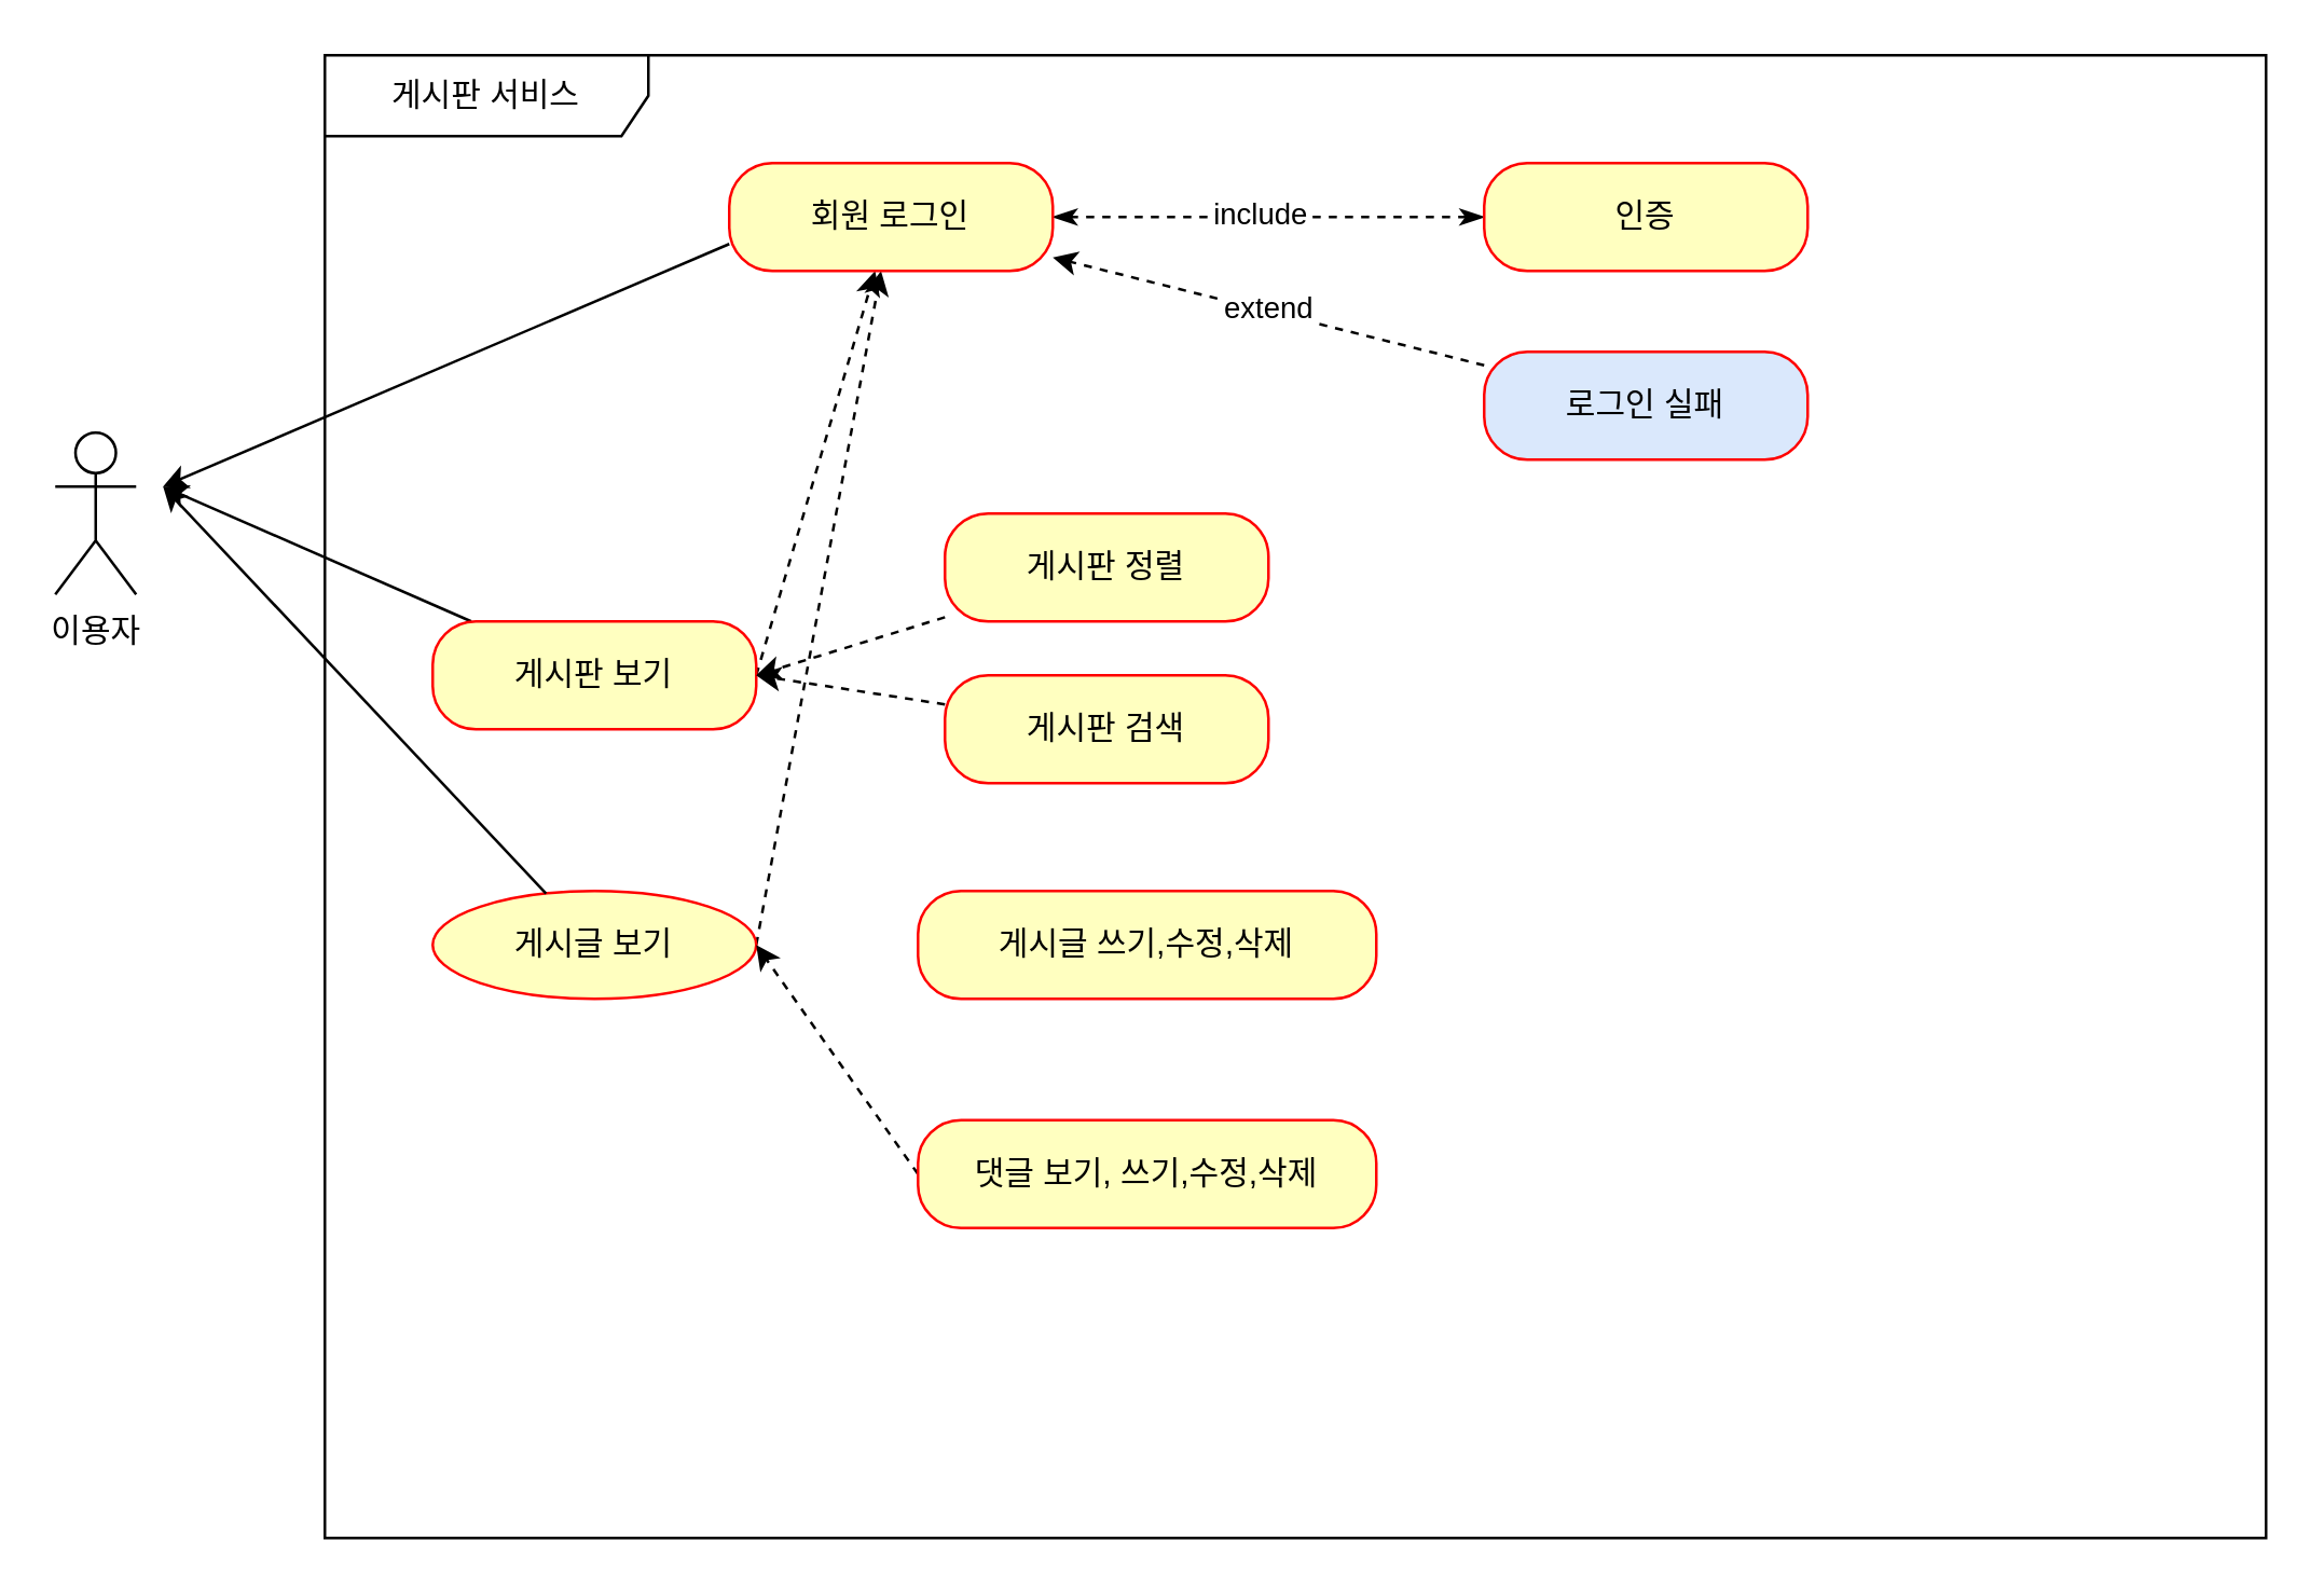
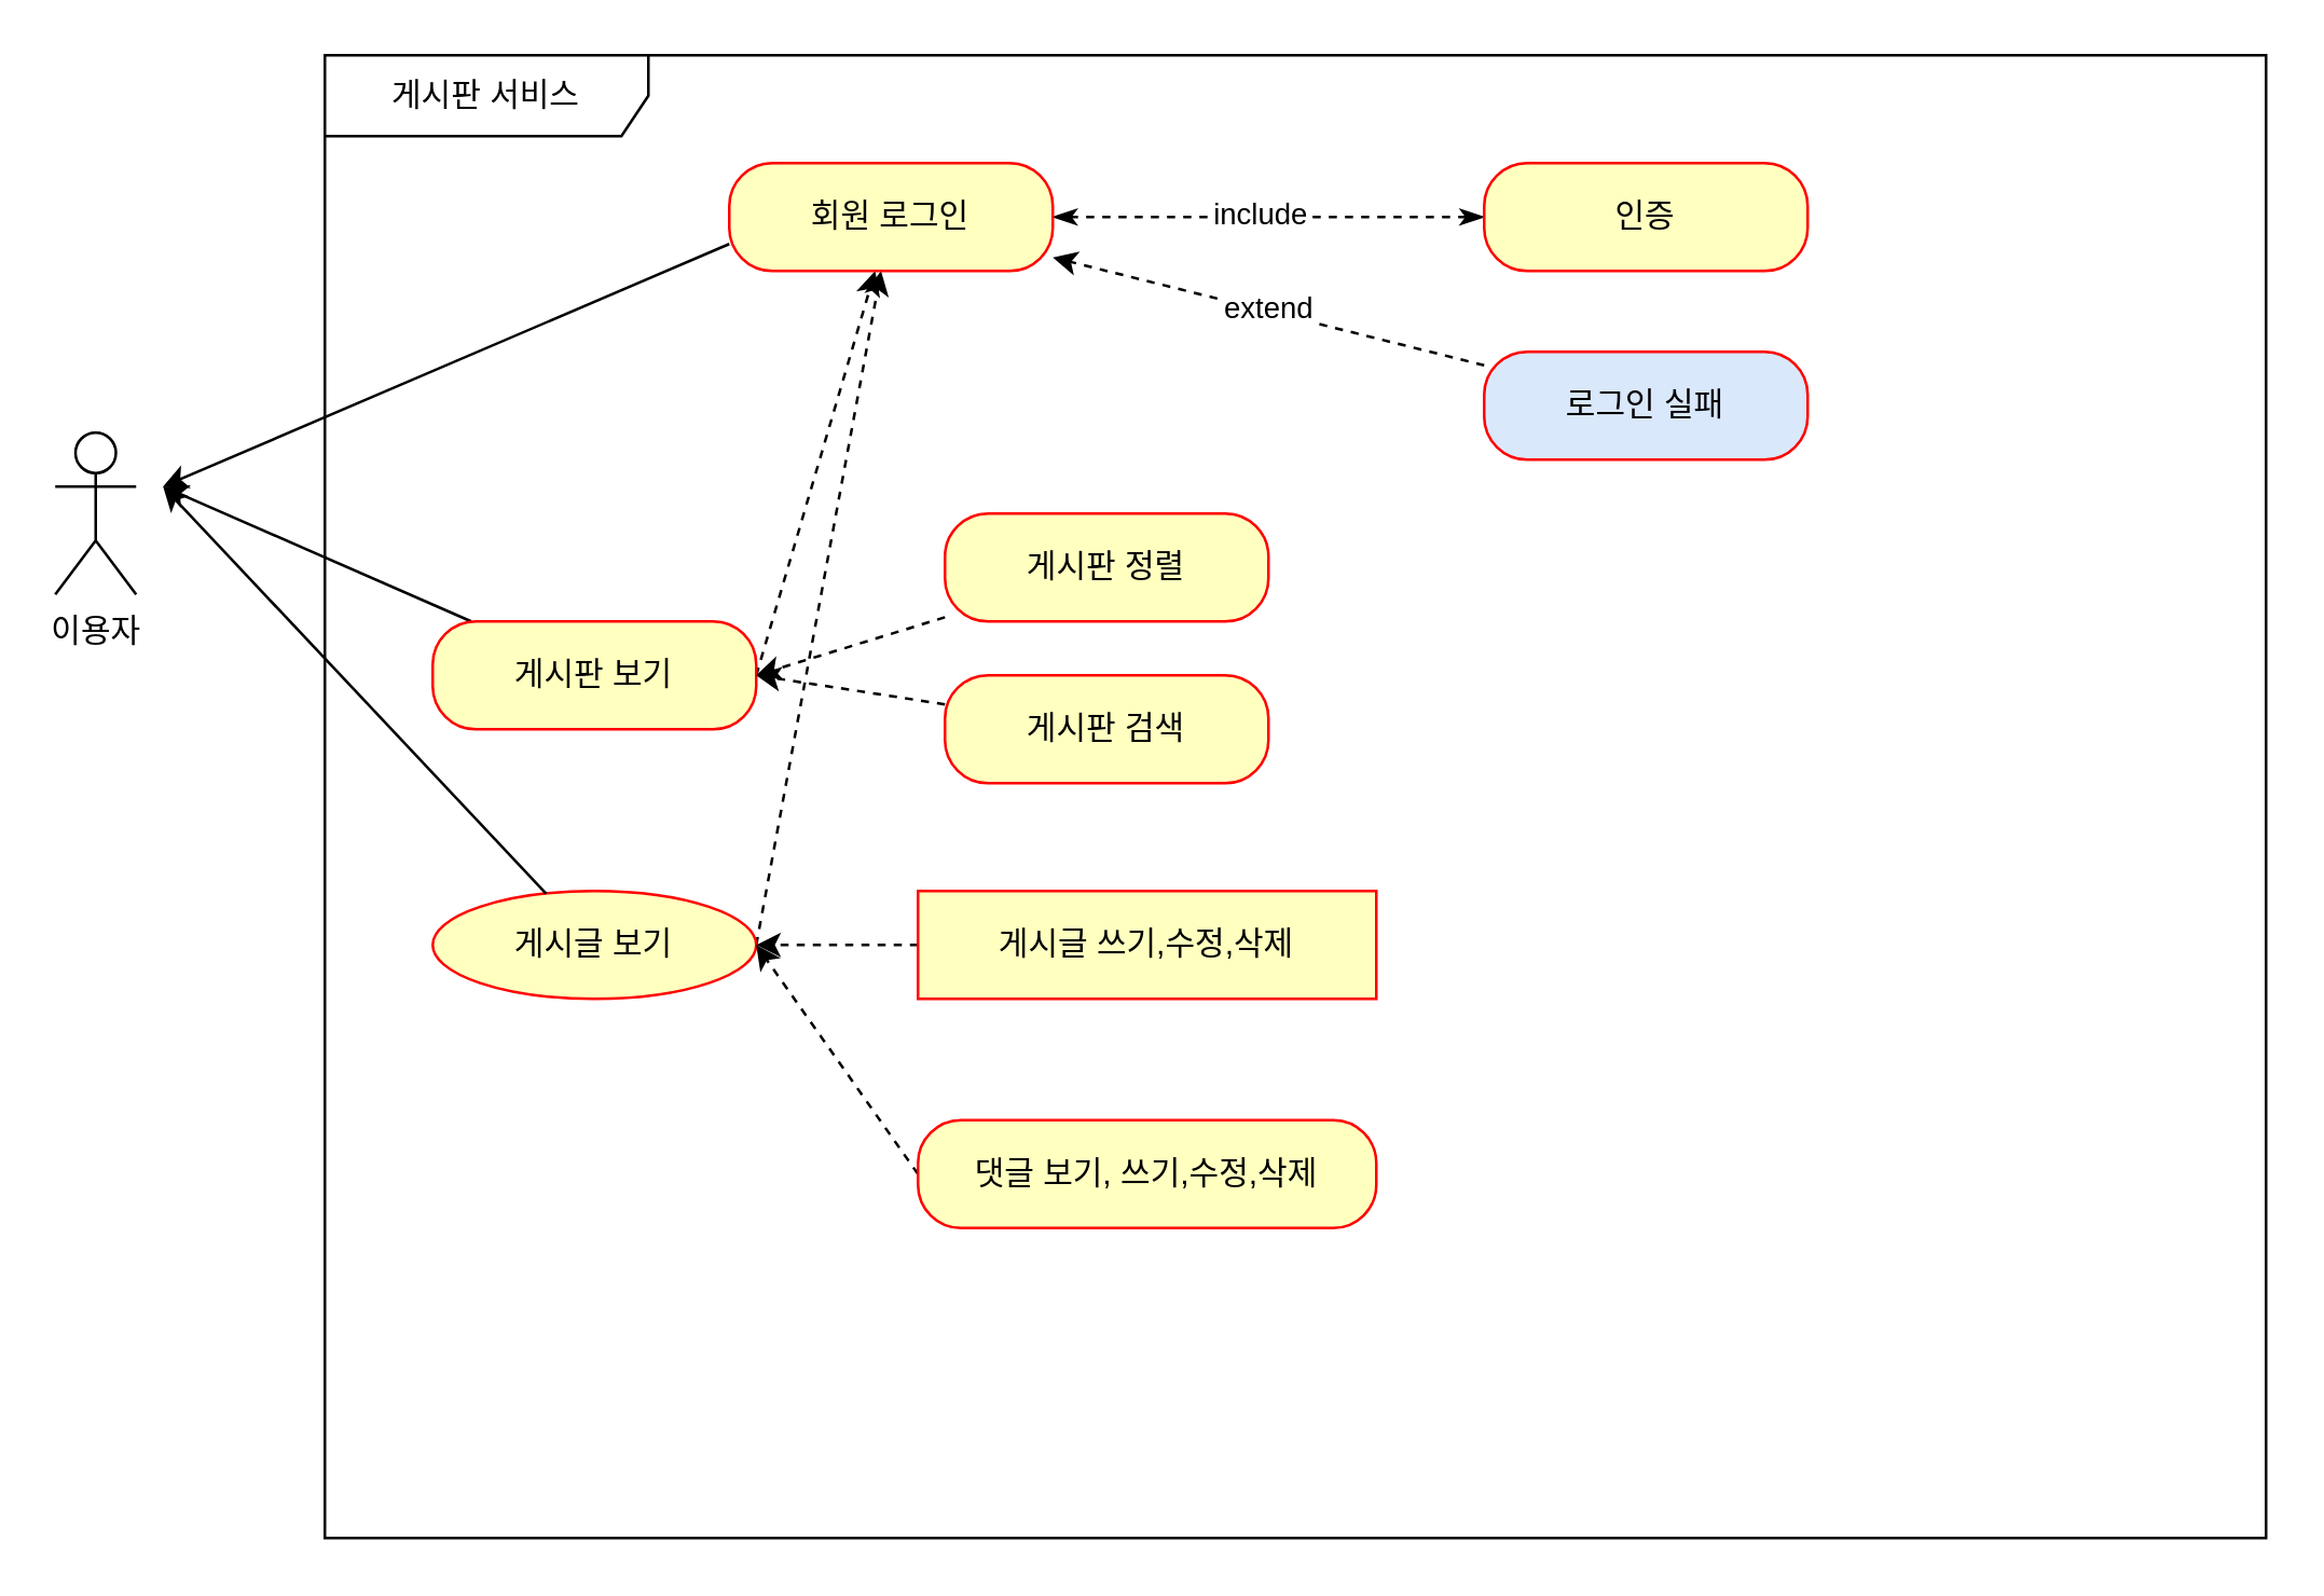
  <mxCell id="0" />
  <mxCell id="1" parent="0" />
  <mxCell id="2" value="이용자&lt;div&gt;&lt;br&gt;&lt;/div&gt;" style="shape=umlActor;verticalLabelPosition=bottom;verticalAlign=top;html=1;" vertex="1" parent="1"><mxGeometry x="20" y="160" width="30" height="60" as="geometry" /></mxCell>
  <mxCell id="3" value="게시판 서비스" style="shape=umlFrame;whiteSpace=wrap;html=1;pointerEvents=0;width=120;height=30;" vertex="1" parent="1"><mxGeometry x="120" y="20" width="720" height="550" as="geometry" /></mxCell>
  <mxCell id="4" style="rounded=0;orthogonalLoop=1;jettySize=auto;html=1;" edge="1" parent="1" source="6"><mxGeometry relative="1" as="geometry"><mxPoint x="60" y="180" as="targetPoint" /></mxGeometry></mxCell>
  <mxCell id="5" style="rounded=0;orthogonalLoop=1;jettySize=auto;html=1;exitX=1;exitY=0.5;exitDx=0;exitDy=0;dashed=1;" edge="1" parent="1" source="6" target="11"><mxGeometry relative="1" as="geometry" /></mxCell>
  <mxCell id="6" value="게시판 보기" style="rounded=1;whiteSpace=wrap;html=1;arcSize=40;fontColor=#000000;fillColor=#ffffc0;strokeColor=#ff0000;" vertex="1" parent="1"><mxGeometry x="160" y="230" width="120" height="40" as="geometry" /></mxCell>
  <mxCell id="7" style="rounded=0;orthogonalLoop=1;jettySize=auto;html=1;exitX=1;exitY=0.5;exitDx=0;exitDy=0;dashed=1;" edge="1" parent="1" source="8" target="11"><mxGeometry relative="1" as="geometry" /></mxCell>
  <mxCell id="8" value="게시글 보기" style="ellipse;whiteSpace=wrap;html=1;arcSize=40;fontColor=#000000;fillColor=#ffffc0;strokeColor=#ff0000;" vertex="1" parent="1"><mxGeometry x="160" y="330" width="120" height="40" as="geometry" /></mxCell>
  <mxCell id="9" style="rounded=0;orthogonalLoop=1;jettySize=auto;html=1;entryX=0;entryY=0.5;entryDx=0;entryDy=0;dashed=1;endArrow=classicThin;endFill=1;startArrow=classicThin;startFill=1;" edge="1" parent="1" source="11" target="12"><mxGeometry relative="1" as="geometry" /></mxCell>
  <mxCell id="10" value="include" style="edgeLabel;html=1;align=center;verticalAlign=middle;resizable=0;points=[];" vertex="1" connectable="0" parent="9"><mxGeometry x="-0.05" y="2" relative="1" as="geometry"><mxPoint as="offset" /></mxGeometry></mxCell>
  <mxCell id="11" value="회원 로그인" style="rounded=1;whiteSpace=wrap;html=1;arcSize=40;fontColor=#000000;fillColor=#ffffc0;strokeColor=#ff0000;" vertex="1" parent="1"><mxGeometry x="270" y="60" width="120" height="40" as="geometry" /></mxCell>
  <mxCell id="12" value="인증" style="rounded=1;whiteSpace=wrap;html=1;arcSize=40;fontColor=#000000;fillColor=#ffffc0;strokeColor=#ff0000;" vertex="1" parent="1"><mxGeometry x="550" y="60" width="120" height="40" as="geometry" /></mxCell>
  <mxCell id="13" style="rounded=0;orthogonalLoop=1;jettySize=auto;html=1;entryX=1;entryY=0.5;entryDx=0;entryDy=0;strokeColor=default;dashed=1;" edge="1" parent="1" source="14" target="6"><mxGeometry relative="1" as="geometry" /></mxCell>
  <mxCell id="14" value="게시판 정렬" style="rounded=1;whiteSpace=wrap;html=1;arcSize=40;fontColor=#000000;fillColor=#ffffc0;strokeColor=#ff0000;" vertex="1" parent="1"><mxGeometry x="350" y="190" width="120" height="40" as="geometry" /></mxCell>
  <mxCell id="15" style="rounded=0;orthogonalLoop=1;jettySize=auto;html=1;strokeColor=default;dashed=1;" edge="1" parent="1" source="16"><mxGeometry relative="1" as="geometry"><mxPoint x="280" y="250" as="targetPoint" /></mxGeometry></mxCell>
  <mxCell id="16" value="게시판 검색" style="rounded=1;whiteSpace=wrap;html=1;arcSize=40;fontColor=#000000;fillColor=#ffffc0;strokeColor=#ff0000;" vertex="1" parent="1"><mxGeometry x="350" y="250" width="120" height="40" as="geometry" /></mxCell>
  <mxCell id="17" style="rounded=0;orthogonalLoop=1;jettySize=auto;html=1;dashed=1;" edge="1" parent="1" source="19" target="11"><mxGeometry relative="1" as="geometry" /></mxCell>
  <mxCell id="18" value="extend" style="edgeLabel;html=1;align=center;verticalAlign=middle;resizable=0;points=[];" vertex="1" connectable="0" parent="17"><mxGeometry x="0.007" y="-1" relative="1" as="geometry"><mxPoint as="offset" /></mxGeometry></mxCell>
  <mxCell id="19" value="로그인 실패" style="rounded=1;whiteSpace=wrap;html=1;arcSize=40;fontColor=#000000;fillColor=#dae8fc;strokeColor=#ff0000;" vertex="1" parent="1"><mxGeometry x="550" y="130" width="120" height="40" as="geometry" /></mxCell>
- <mxCell id="21" value="게시글 쓰기,수정,삭제" style="rounded=1;whiteSpace=wrap;html=1;arcSize=40;fontColor=#000000;fillColor=#ffffc0;strokeColor=#ff0000;" vertex="1" parent="1"><mxGeometry x="340" y="330" width="170" height="40" as="geometry" /></mxCell>
+ <mxCell id="20" style="edgeStyle=orthogonalEdgeStyle;rounded=0;orthogonalLoop=1;jettySize=auto;html=1;dashed=1;" edge="1" parent="1" source="21" target="8"><mxGeometry relative="1" as="geometry" /></mxCell>
+ <mxCell id="21" value="게시글 쓰기,수정,삭제" style="whiteSpace=wrap;html=1;arcSize=40;fontColor=#000000;fillColor=#ffffc0;strokeColor=#ff0000;rounded=0;" vertex="1" parent="1"><mxGeometry x="340" y="330" width="170" height="40" as="geometry" /></mxCell>
  <mxCell id="22" style="rounded=0;orthogonalLoop=1;jettySize=auto;html=1;" edge="1" parent="1"><mxGeometry relative="1" as="geometry"><mxPoint x="270" y="90" as="sourcePoint" /><mxPoint x="60" y="180" as="targetPoint" /></mxGeometry></mxCell>
  <mxCell id="23" style="rounded=0;orthogonalLoop=1;jettySize=auto;html=1;" edge="1" parent="1" source="8"><mxGeometry relative="1" as="geometry"><mxPoint x="60" y="180" as="targetPoint" /></mxGeometry></mxCell>
  <mxCell id="24" style="rounded=0;orthogonalLoop=1;jettySize=auto;html=1;entryX=1;entryY=0.5;entryDx=0;entryDy=0;dashed=1;exitX=0;exitY=0.5;exitDx=0;exitDy=0;" edge="1" parent="1" source="25" target="8"><mxGeometry relative="1" as="geometry" /></mxCell>
  <mxCell id="25" value="댓글 보기, 쓰기,수정,삭제" style="rounded=1;whiteSpace=wrap;html=1;arcSize=40;fontColor=#000000;fillColor=#ffffc0;strokeColor=#ff0000;" vertex="1" parent="1"><mxGeometry x="340" y="415" width="170" height="40" as="geometry" /></mxCell>
